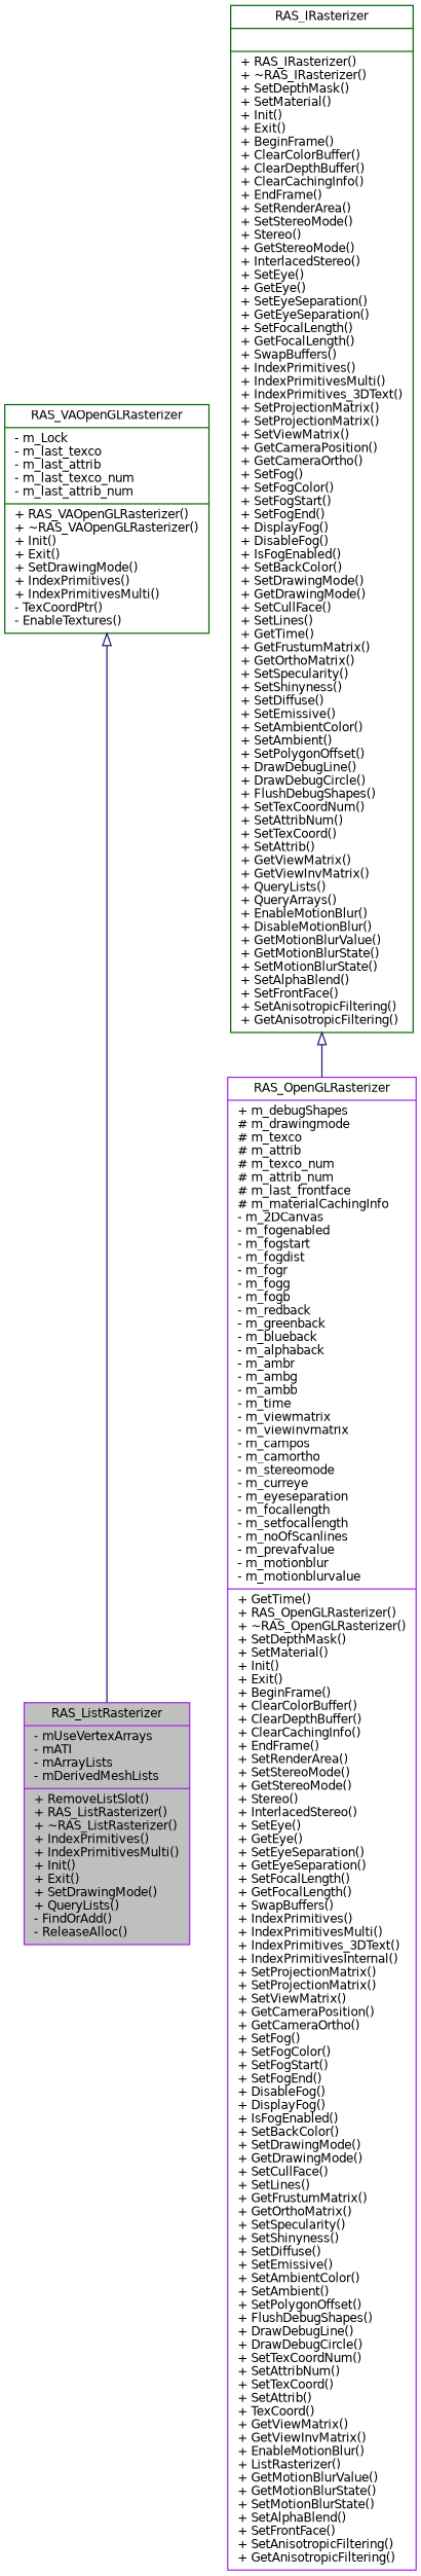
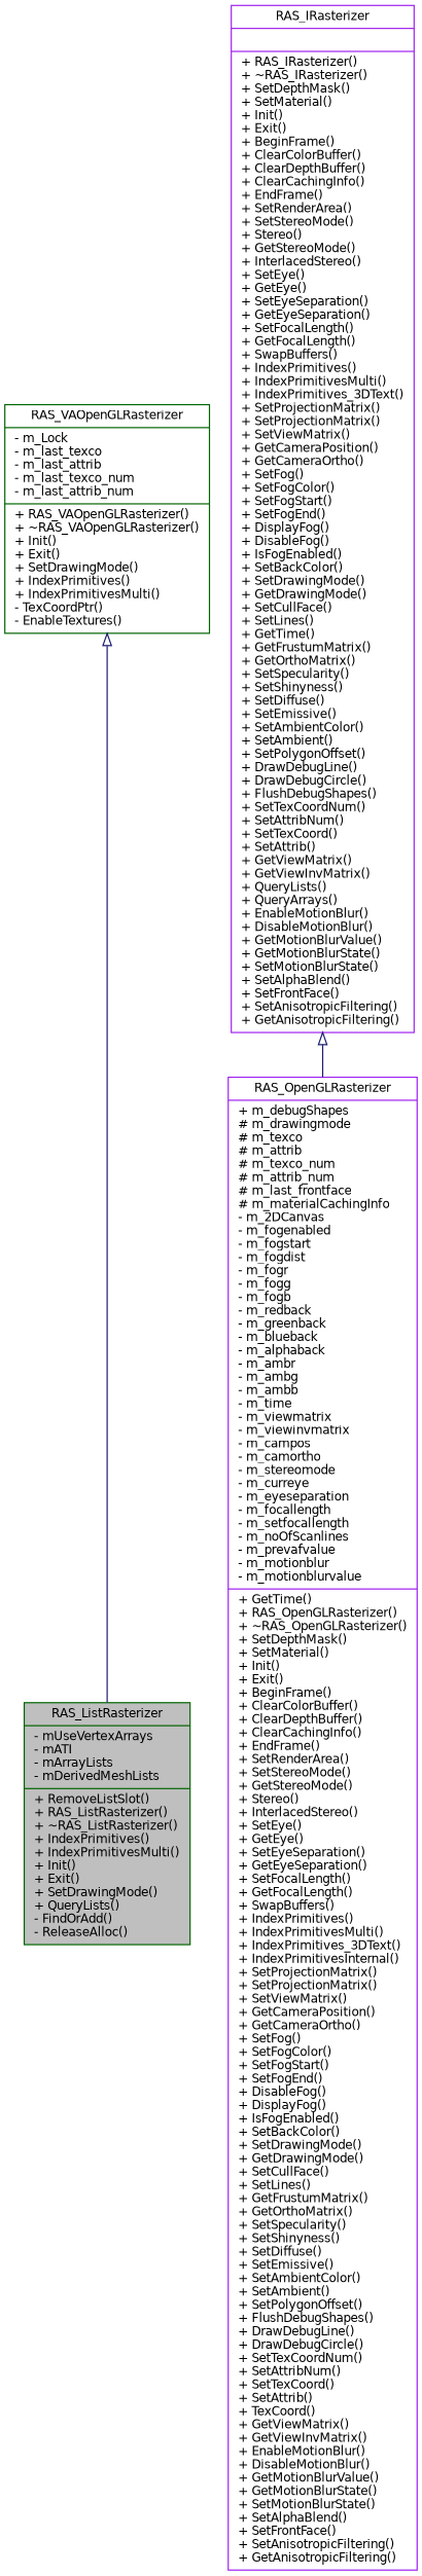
  digraph {
    node [color=purple fillcolor=white fontname=Helvetica fontsize=10 shape=record style=filled]
    edge [arrowtail=empty color=midnightblue dir=back fontname=Helvetica fontsize=10 labelfontname=Helvetica labelfontsize=10 style=solid]
-   n1 [fillcolor=grey75 fontcolor=black height=0.2 label="{RAS_ListRasterizer\n|- mUseVertexArrays\l- mATI\l- mArrayLists\l- mDerivedMeshLists\l|+ RemoveListSlot()\l+ RAS_ListRasterizer()\l+ ~RAS_ListRasterizer()\l+ IndexPrimitives()\l+ IndexPrimitivesMulti()\l+ Init()\l+ Exit()\l+ SetDrawingMode()\l+ QueryLists()\l- FindOrAdd()\l- ReleaseAlloc()\l}" width=0.4]
+   n1 [color=darkgreen fillcolor=grey75 fontcolor=black height=0.2 label="{RAS_ListRasterizer\n|- mUseVertexArrays\l- mATI\l- mArrayLists\l- mDerivedMeshLists\l|+ RemoveListSlot()\l+ RAS_ListRasterizer()\l+ ~RAS_ListRasterizer()\l+ IndexPrimitives()\l+ IndexPrimitivesMulti()\l+ Init()\l+ Exit()\l+ SetDrawingMode()\l+ QueryLists()\l- FindOrAdd()\l- ReleaseAlloc()\l}" width=0.4]
    n2 [color=darkgreen height=0.2 label="{RAS_VAOpenGLRasterizer\n|- m_Lock\l- m_last_texco\l- m_last_attrib\l- m_last_texco_num\l- m_last_attrib_num\l|+ RAS_VAOpenGLRasterizer()\l+ ~RAS_VAOpenGLRasterizer()\l+ Init()\l+ Exit()\l+ SetDrawingMode()\l+ IndexPrimitives()\l+ IndexPrimitivesMulti()\l- TexCoordPtr()\l- EnableTextures()\l}" width=0.4]
-   n3 [height=0.2 label="{RAS_OpenGLRasterizer\n|+ m_debugShapes\l# m_drawingmode\l# m_texco\l# m_attrib\l# m_texco_num\l# m_attrib_num\l# m_last_frontface\l# m_materialCachingInfo\l- m_2DCanvas\l- m_fogenabled\l- m_fogstart\l- m_fogdist\l- m_fogr\l- m_fogg\l- m_fogb\l- m_redback\l- m_greenback\l- m_blueback\l- m_alphaback\l- m_ambr\l- m_ambg\l- m_ambb\l- m_time\l- m_viewmatrix\l- m_viewinvmatrix\l- m_campos\l- m_camortho\l- m_stereomode\l- m_curreye\l- m_eyeseparation\l- m_focallength\l- m_setfocallength\l- m_noOfScanlines\l- m_prevafvalue\l- m_motionblur\l- m_motionblurvalue\l|+ GetTime()\l+ RAS_OpenGLRasterizer()\l+ ~RAS_OpenGLRasterizer()\l+ SetDepthMask()\l+ SetMaterial()\l+ Init()\l+ Exit()\l+ BeginFrame()\l+ ClearColorBuffer()\l+ ClearDepthBuffer()\l+ ClearCachingInfo()\l+ EndFrame()\l+ SetRenderArea()\l+ SetStereoMode()\l+ GetStereoMode()\l+ Stereo()\l+ InterlacedStereo()\l+ SetEye()\l+ GetEye()\l+ SetEyeSeparation()\l+ GetEyeSeparation()\l+ SetFocalLength()\l+ GetFocalLength()\l+ SwapBuffers()\l+ IndexPrimitives()\l+ IndexPrimitivesMulti()\l+ IndexPrimitives_3DText()\l+ IndexPrimitivesInternal()\l+ SetProjectionMatrix()\l+ SetProjectionMatrix()\l+ SetViewMatrix()\l+ GetCameraPosition()\l+ GetCameraOrtho()\l+ SetFog()\l+ SetFogColor()\l+ SetFogStart()\l+ SetFogEnd()\l+ DisableFog()\l+ DisplayFog()\l+ IsFogEnabled()\l+ SetBackColor()\l+ SetDrawingMode()\l+ GetDrawingMode()\l+ SetCullFace()\l+ SetLines()\l+ GetFrustumMatrix()\l+ GetOrthoMatrix()\l+ SetSpecularity()\l+ SetShinyness()\l+ SetDiffuse()\l+ SetEmissive()\l+ SetAmbientColor()\l+ SetAmbient()\l+ SetPolygonOffset()\l+ FlushDebugShapes()\l+ DrawDebugLine()\l+ DrawDebugCircle()\l+ SetTexCoordNum()\l+ SetAttribNum()\l+ SetTexCoord()\l+ SetAttrib()\l+ TexCoord()\l+ GetViewMatrix()\l+ GetViewInvMatrix()\l+ EnableMotionBlur()\l+ ListRasterizer()\l+ GetMotionBlurValue()\l+ GetMotionBlurState()\l+ SetMotionBlurState()\l+ SetAlphaBlend()\l+ SetFrontFace()\l+ SetAnisotropicFiltering()\l+ GetAnisotropicFiltering()\l}" width=0.4]
-   n4 [color=darkgreen height=0.2 label="{RAS_IRasterizer\n||+ RAS_IRasterizer()\l+ ~RAS_IRasterizer()\l+ SetDepthMask()\l+ SetMaterial()\l+ Init()\l+ Exit()\l+ BeginFrame()\l+ ClearColorBuffer()\l+ ClearDepthBuffer()\l+ ClearCachingInfo()\l+ EndFrame()\l+ SetRenderArea()\l+ SetStereoMode()\l+ Stereo()\l+ GetStereoMode()\l+ InterlacedStereo()\l+ SetEye()\l+ GetEye()\l+ SetEyeSeparation()\l+ GetEyeSeparation()\l+ SetFocalLength()\l+ GetFocalLength()\l+ SwapBuffers()\l+ IndexPrimitives()\l+ IndexPrimitivesMulti()\l+ IndexPrimitives_3DText()\l+ SetProjectionMatrix()\l+ SetProjectionMatrix()\l+ SetViewMatrix()\l+ GetCameraPosition()\l+ GetCameraOrtho()\l+ SetFog()\l+ SetFogColor()\l+ SetFogStart()\l+ SetFogEnd()\l+ DisplayFog()\l+ DisableFog()\l+ IsFogEnabled()\l+ SetBackColor()\l+ SetDrawingMode()\l+ GetDrawingMode()\l+ SetCullFace()\l+ SetLines()\l+ GetTime()\l+ GetFrustumMatrix()\l+ GetOrthoMatrix()\l+ SetSpecularity()\l+ SetShinyness()\l+ SetDiffuse()\l+ SetEmissive()\l+ SetAmbientColor()\l+ SetAmbient()\l+ SetPolygonOffset()\l+ DrawDebugLine()\l+ DrawDebugCircle()\l+ FlushDebugShapes()\l+ SetTexCoordNum()\l+ SetAttribNum()\l+ SetTexCoord()\l+ SetAttrib()\l+ GetViewMatrix()\l+ GetViewInvMatrix()\l+ QueryLists()\l+ QueryArrays()\l+ EnableMotionBlur()\l+ DisableMotionBlur()\l+ GetMotionBlurValue()\l+ GetMotionBlurState()\l+ SetMotionBlurState()\l+ SetAlphaBlend()\l+ SetFrontFace()\l+ SetAnisotropicFiltering()\l+ GetAnisotropicFiltering()\l}" width=0.4]
+   n3 [height=0.2 label="{RAS_OpenGLRasterizer\n|+ m_debugShapes\l# m_drawingmode\l# m_texco\l# m_attrib\l# m_texco_num\l# m_attrib_num\l# m_last_frontface\l# m_materialCachingInfo\l- m_2DCanvas\l- m_fogenabled\l- m_fogstart\l- m_fogdist\l- m_fogr\l- m_fogg\l- m_fogb\l- m_redback\l- m_greenback\l- m_blueback\l- m_alphaback\l- m_ambr\l- m_ambg\l- m_ambb\l- m_time\l- m_viewmatrix\l- m_viewinvmatrix\l- m_campos\l- m_camortho\l- m_stereomode\l- m_curreye\l- m_eyeseparation\l- m_focallength\l- m_setfocallength\l- m_noOfScanlines\l- m_prevafvalue\l- m_motionblur\l- m_motionblurvalue\l|+ GetTime()\l+ RAS_OpenGLRasterizer()\l+ ~RAS_OpenGLRasterizer()\l+ SetDepthMask()\l+ SetMaterial()\l+ Init()\l+ Exit()\l+ BeginFrame()\l+ ClearColorBuffer()\l+ ClearDepthBuffer()\l+ ClearCachingInfo()\l+ EndFrame()\l+ SetRenderArea()\l+ SetStereoMode()\l+ GetStereoMode()\l+ Stereo()\l+ InterlacedStereo()\l+ SetEye()\l+ GetEye()\l+ SetEyeSeparation()\l+ GetEyeSeparation()\l+ SetFocalLength()\l+ GetFocalLength()\l+ SwapBuffers()\l+ IndexPrimitives()\l+ IndexPrimitivesMulti()\l+ IndexPrimitives_3DText()\l+ IndexPrimitivesInternal()\l+ SetProjectionMatrix()\l+ SetProjectionMatrix()\l+ SetViewMatrix()\l+ GetCameraPosition()\l+ GetCameraOrtho()\l+ SetFog()\l+ SetFogColor()\l+ SetFogStart()\l+ SetFogEnd()\l+ DisableFog()\l+ DisplayFog()\l+ IsFogEnabled()\l+ SetBackColor()\l+ SetDrawingMode()\l+ GetDrawingMode()\l+ SetCullFace()\l+ SetLines()\l+ GetFrustumMatrix()\l+ GetOrthoMatrix()\l+ SetSpecularity()\l+ SetShinyness()\l+ SetDiffuse()\l+ SetEmissive()\l+ SetAmbientColor()\l+ SetAmbient()\l+ SetPolygonOffset()\l+ FlushDebugShapes()\l+ DrawDebugLine()\l+ DrawDebugCircle()\l+ SetTexCoordNum()\l+ SetAttribNum()\l+ SetTexCoord()\l+ SetAttrib()\l+ TexCoord()\l+ GetViewMatrix()\l+ GetViewInvMatrix()\l+ EnableMotionBlur()\l+ DisableMotionBlur()\l+ GetMotionBlurValue()\l+ GetMotionBlurState()\l+ SetMotionBlurState()\l+ SetAlphaBlend()\l+ SetFrontFace()\l+ SetAnisotropicFiltering()\l+ GetAnisotropicFiltering()\l}" width=0.4]
+   n4 [height=0.2 label="{RAS_IRasterizer\n||+ RAS_IRasterizer()\l+ ~RAS_IRasterizer()\l+ SetDepthMask()\l+ SetMaterial()\l+ Init()\l+ Exit()\l+ BeginFrame()\l+ ClearColorBuffer()\l+ ClearDepthBuffer()\l+ ClearCachingInfo()\l+ EndFrame()\l+ SetRenderArea()\l+ SetStereoMode()\l+ Stereo()\l+ GetStereoMode()\l+ InterlacedStereo()\l+ SetEye()\l+ GetEye()\l+ SetEyeSeparation()\l+ GetEyeSeparation()\l+ SetFocalLength()\l+ GetFocalLength()\l+ SwapBuffers()\l+ IndexPrimitives()\l+ IndexPrimitivesMulti()\l+ IndexPrimitives_3DText()\l+ SetProjectionMatrix()\l+ SetProjectionMatrix()\l+ SetViewMatrix()\l+ GetCameraPosition()\l+ GetCameraOrtho()\l+ SetFog()\l+ SetFogColor()\l+ SetFogStart()\l+ SetFogEnd()\l+ DisplayFog()\l+ DisableFog()\l+ IsFogEnabled()\l+ SetBackColor()\l+ SetDrawingMode()\l+ GetDrawingMode()\l+ SetCullFace()\l+ SetLines()\l+ GetTime()\l+ GetFrustumMatrix()\l+ GetOrthoMatrix()\l+ SetSpecularity()\l+ SetShinyness()\l+ SetDiffuse()\l+ SetEmissive()\l+ SetAmbientColor()\l+ SetAmbient()\l+ SetPolygonOffset()\l+ DrawDebugLine()\l+ DrawDebugCircle()\l+ FlushDebugShapes()\l+ SetTexCoordNum()\l+ SetAttribNum()\l+ SetTexCoord()\l+ SetAttrib()\l+ GetViewMatrix()\l+ GetViewInvMatrix()\l+ QueryLists()\l+ QueryArrays()\l+ EnableMotionBlur()\l+ DisableMotionBlur()\l+ GetMotionBlurValue()\l+ GetMotionBlurState()\l+ SetMotionBlurState()\l+ SetAlphaBlend()\l+ SetFrontFace()\l+ SetAnisotropicFiltering()\l+ GetAnisotropicFiltering()\l}" width=0.4]
    n2 -> n1
    n4 -> n3
  }
